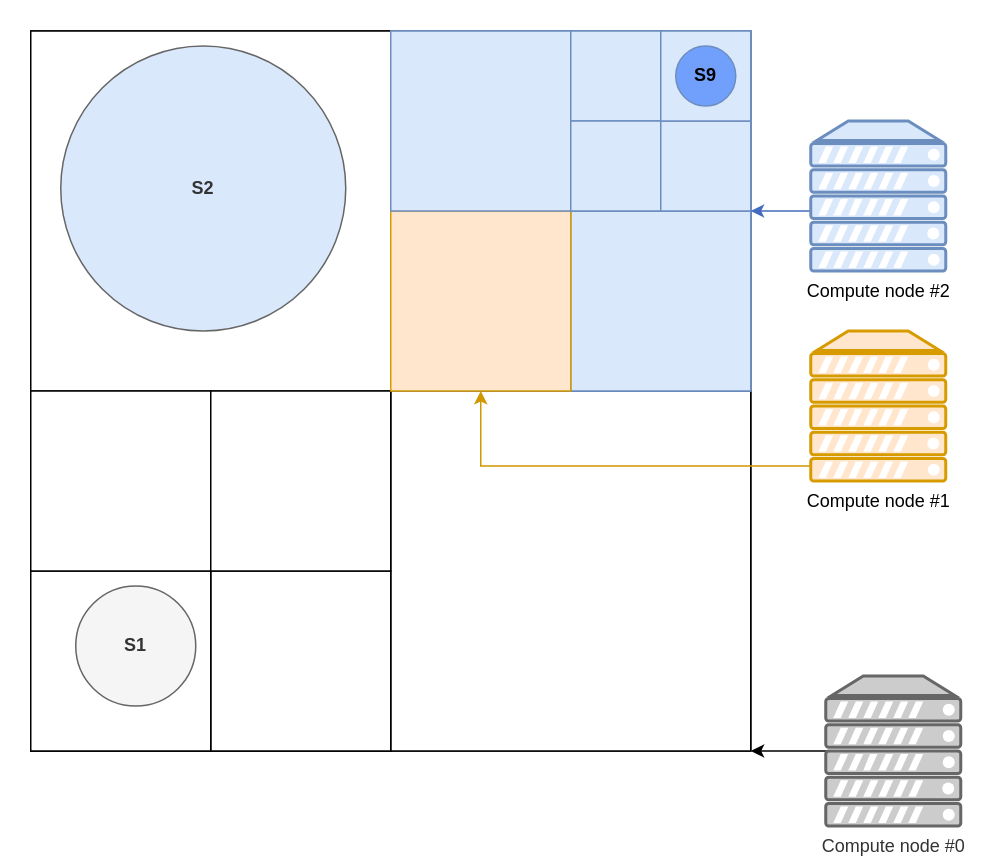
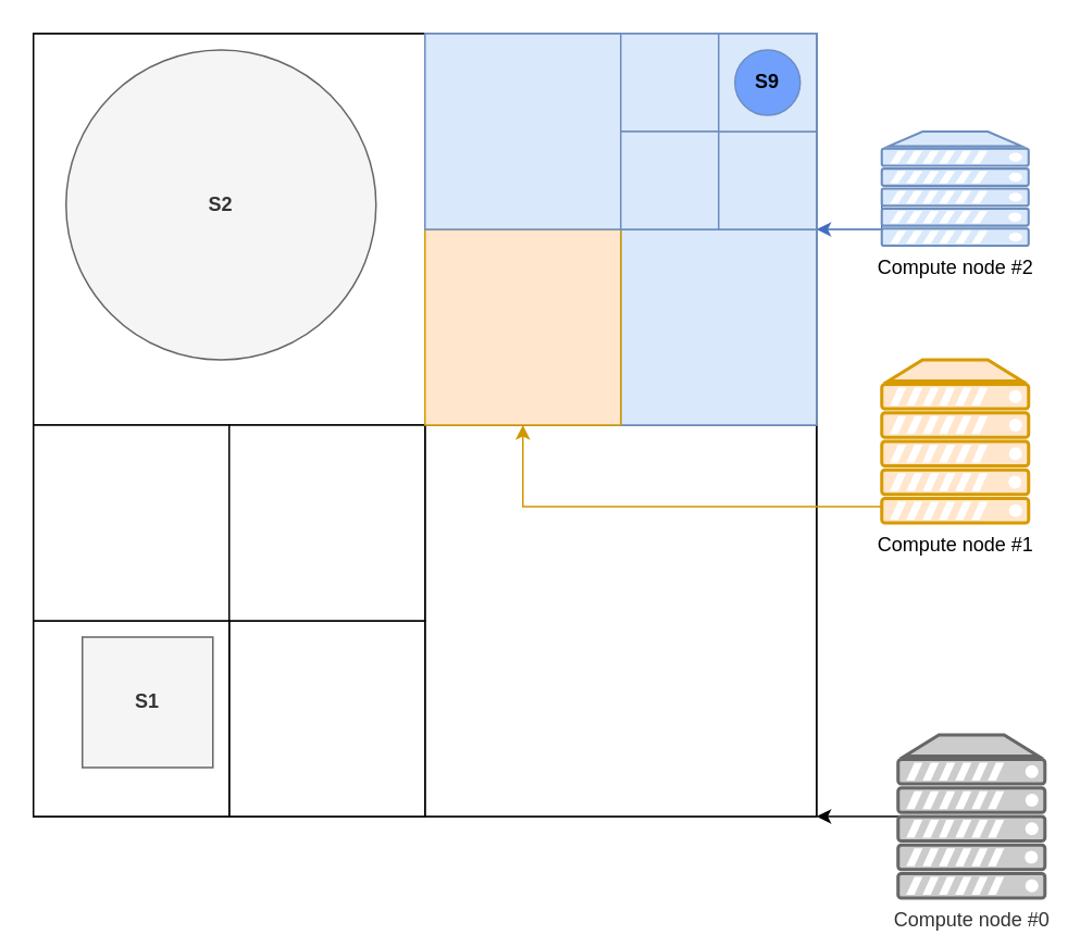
  <mxCell id="0" />
  <mxCell id="1" parent="0" />
  <mxCell id="2" value="" style="whiteSpace=wrap;html=1;aspect=fixed;" parent="1" vertex="1"><mxGeometry width="480" height="480" as="geometry" x="20" y="20" /></mxCell>
  <mxCell id="3" value="" style="whiteSpace=wrap;html=1;aspect=fixed;" parent="1" vertex="1"><mxGeometry y="260" width="240" height="240" as="geometry" x="20" /></mxCell>
  <mxCell id="4" value="" style="whiteSpace=wrap;html=1;aspect=fixed;" parent="1" vertex="1"><mxGeometry x="260" y="260" width="240" height="240" as="geometry" /></mxCell>
  <mxCell id="5" value="" style="whiteSpace=wrap;html=1;aspect=fixed;" parent="1" vertex="1"><mxGeometry width="240" height="240" as="geometry" x="20" y="20" /></mxCell>
  <mxCell id="6" value="" style="whiteSpace=wrap;html=1;aspect=fixed;fillColor=#dae8fc;strokeColor=#6c8ebf;" parent="1" vertex="1"><mxGeometry x="260" width="240" height="240" as="geometry" y="20" /></mxCell>
  <mxCell id="7" value="" style="whiteSpace=wrap;html=1;aspect=fixed;fillColor=#dae8fc;strokeColor=#6c8ebf;" parent="1" vertex="1"><mxGeometry x="380" y="140" width="120" height="120" as="geometry" /></mxCell>
  <mxCell id="8" value="" style="whiteSpace=wrap;html=1;aspect=fixed;" parent="1" vertex="1"><mxGeometry x="140" y="380" width="120" height="120" as="geometry" /></mxCell>
  <mxCell id="9" value="" style="whiteSpace=wrap;html=1;aspect=fixed;" parent="1" vertex="1"><mxGeometry y="380" width="120" height="120" as="geometry" x="20" /></mxCell>
  <mxCell id="10" value="" style="whiteSpace=wrap;html=1;aspect=fixed;" parent="1" vertex="1"><mxGeometry y="260" width="120" height="120" as="geometry" x="20" /></mxCell>
  <mxCell id="11" value="" style="whiteSpace=wrap;html=1;aspect=fixed;" parent="1" vertex="1"><mxGeometry x="140" y="260" width="120" height="120" as="geometry" /></mxCell>
- <mxCell id="12" value="S1" style="ellipse;whiteSpace=wrap;html=1;aspect=fixed;fillColor=#f5f5f5;strokeColor=#666666;fontStyle=1;fontColor=#333333;" parent="1" vertex="1"><mxGeometry x="50" y="390" width="80" height="80" as="geometry" /></mxCell>
- <mxCell id="13" value="S2" style="ellipse;whiteSpace=wrap;html=1;aspect=fixed;fillColor=#dae8fc;strokeColor=#666666;fontStyle=1;fontColor=#333333;" parent="1" vertex="1"><mxGeometry x="40" y="30" width="190" height="190" as="geometry" /></mxCell>
+ <mxCell id="12" value="S1" style="whiteSpace=wrap;html=1;aspect=fixed;fillColor=#f5f5f5;strokeColor=#666666;fontStyle=1;fontColor=#333333;rounded=0;" parent="1" vertex="1"><mxGeometry x="50" y="390" width="80" height="80" as="geometry" /></mxCell>
+ <mxCell id="13" value="S2" style="ellipse;whiteSpace=wrap;html=1;aspect=fixed;fillColor=#f5f5f5;strokeColor=#666666;fontStyle=1;fontColor=#333333;" parent="1" vertex="1"><mxGeometry x="40" y="30" width="190" height="190" as="geometry" /></mxCell>
  <mxCell id="14" value="" style="whiteSpace=wrap;html=1;aspect=fixed;fillColor=#ffe6cc;strokeColor=#d79b00;" parent="1" vertex="1"><mxGeometry x="260" y="140" width="120" height="120" as="geometry" /></mxCell>
  <mxCell id="15" value="" style="whiteSpace=wrap;html=1;aspect=fixed;fillColor=#dae8fc;strokeColor=#6c8ebf;" parent="1" vertex="1"><mxGeometry x="260" width="120" height="120" as="geometry" y="20" /></mxCell>
  <mxCell id="16" value="" style="whiteSpace=wrap;html=1;aspect=fixed;fillColor=#dae8fc;strokeColor=#6c8ebf;" parent="1" vertex="1"><mxGeometry x="380" width="120" height="120" as="geometry" y="20" /></mxCell>
  <mxCell id="17" value="" style="whiteSpace=wrap;html=1;aspect=fixed;fillColor=#dae8fc;strokeColor=#6c8ebf;" parent="1" vertex="1"><mxGeometry x="380" width="60" height="60" as="geometry" y="20" /></mxCell>
  <mxCell id="18" value="" style="whiteSpace=wrap;html=1;aspect=fixed;fillColor=#dae8fc;strokeColor=#6c8ebf;" parent="1" vertex="1"><mxGeometry x="380" y="80" width="60" height="60" as="geometry" /></mxCell>
  <mxCell id="19" value="" style="whiteSpace=wrap;html=1;aspect=fixed;fillColor=#dae8fc;strokeColor=#6c8ebf;" parent="1" vertex="1"><mxGeometry x="440" y="80" width="60" height="60" as="geometry" /></mxCell>
  <mxCell id="20" value="" style="whiteSpace=wrap;html=1;aspect=fixed;fillColor=#dae8fc;strokeColor=#6c8ebf;" parent="1" vertex="1"><mxGeometry x="440" width="60" height="60" as="geometry" y="20" /></mxCell>
  <mxCell id="21" value="S9" style="ellipse;whiteSpace=wrap;html=1;aspect=fixed;fillColor=#71A0FC;strokeColor=#6c8ebf;fontStyle=1" parent="1" vertex="1"><mxGeometry x="450" y="30" width="40" height="40" as="geometry" /></mxCell>
  <mxCell id="22" style="edgeStyle=orthogonalEdgeStyle;rounded=0;orthogonalLoop=1;jettySize=auto;html=1;exitX=0;exitY=0.5;exitDx=0;exitDy=0;exitPerimeter=0;entryX=1;entryY=1;entryDx=0;entryDy=0;" parent="1" source="23" target="4" edge="1"><mxGeometry relative="1" as="geometry"><Array as="points"><mxPoint x="600" y="500" /><mxPoint x="600" y="500" /></Array></mxGeometry></mxCell>
  <mxCell id="23" value="Compute node #0" style="verticalAlign=top;verticalLabelPosition=bottom;labelPosition=center;align=center;html=1;outlineConnect=0;gradientDirection=north;strokeWidth=2;shape=mxgraph.networks.server;fillColor=#CCCCCC;strokeColor=#666666;fontColor=#333333;" parent="1" vertex="1"><mxGeometry x="550" y="450" width="90" height="100" as="geometry" /></mxCell>
  <mxCell id="24" style="rounded=0;orthogonalLoop=1;jettySize=auto;html=1;entryX=0.25;entryY=0;entryDx=0;entryDy=0;edgeStyle=orthogonalEdgeStyle;fillColor=#ffe6cc;strokeColor=#D19700;" parent="1" source="25" target="4" edge="1"><mxGeometry relative="1" as="geometry"><mxPoint x="520" y="320" as="sourcePoint" /><Array as="points"><mxPoint x="320" y="310" /></Array></mxGeometry></mxCell>
  <mxCell id="25" value="Compute node #1" style="verticalAlign=top;verticalLabelPosition=bottom;labelPosition=center;align=center;html=1;outlineConnect=0;gradientDirection=north;strokeWidth=2;shape=mxgraph.networks.server;fillColor=#ffe6cc;strokeColor=#d79b00;" parent="1" vertex="1"><mxGeometry x="540" y="220" width="90" height="100" as="geometry" /></mxCell>
  <mxCell id="26" style="edgeStyle=orthogonalEdgeStyle;rounded=0;orthogonalLoop=1;jettySize=auto;html=1;exitX=0;exitY=0.5;exitDx=0;exitDy=0;exitPerimeter=0;entryX=1;entryY=1;entryDx=0;entryDy=0;fillColor=#dae8fc;strokeColor=#436CBF;" parent="1" source="27" target="19" edge="1"><mxGeometry relative="1" as="geometry"><Array as="points"><mxPoint x="550" y="140" /><mxPoint x="550" y="140" /></Array></mxGeometry></mxCell>
- <mxCell id="27" value="Compute node #2" style="verticalAlign=top;verticalLabelPosition=bottom;labelPosition=center;align=center;html=1;outlineConnect=0;gradientDirection=north;strokeWidth=2;shape=mxgraph.networks.server;fillColor=#dae8fc;strokeColor=#6c8ebf;" parent="1" vertex="1"><mxGeometry x="540" y="80" width="90" height="100" as="geometry" /></mxCell>
+ <mxCell id="27" value="Compute node #2" style="verticalAlign=top;verticalLabelPosition=bottom;labelPosition=center;align=center;html=1;outlineConnect=0;gradientDirection=north;strokeWidth=2;shape=mxgraph.networks.server;fillColor=#dae8fc;strokeColor=#6c8ebf;" parent="1" vertex="1"><mxGeometry x="540" y="80" width="90" height="70" as="geometry" /></mxCell>
